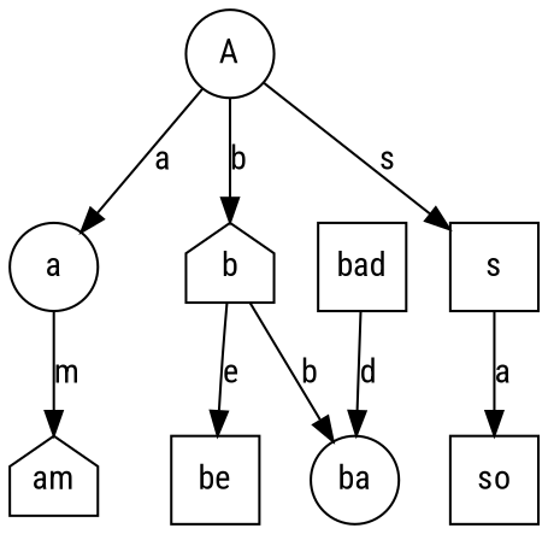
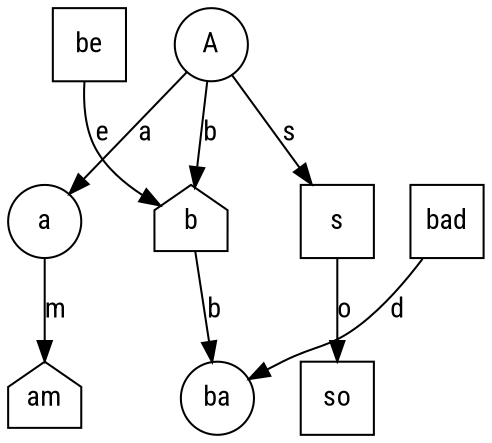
  digraph {
    fontname="Roboto Condensed"
    node [fixedsize=true fontname="Roboto Condensed" shape=box]
    edge [fontname="Roboto Condensed"]
    n1 [label=a shape=circle width=0.5]
    n2 [label=b shape=house width=0.5]
    n3 [label=s width=0.5]
    n4 [label=am shape=house width=0.5]
    n5 [label=ba shape=circle width=0.5]
    n6 [label=be width=0.5]
    n7 [label=so width=0.5]
    n8 [label=bad width=0.5]
    A [shape=circle width=0.5]
    subgraph sub_1 {
      rank=same
      n1
      n2
      n3
    }
    n1 -> n2 [style=invis]
    n1 -> n4 [label=m]
    n2 -> n3 [style=invis]
    n2 -> n5 [label=b]
-   n2 -> n6 [label=e]
-   n3 -> n7 [label=a]
+   n6 -> n2 [label=e]
+   n3 -> n7 [label=o]
    n8 -> n5 [label=d]
    A -> n1 [label=a]
    A -> n2 [label=b]
    A -> n3 [label=s]
  }
